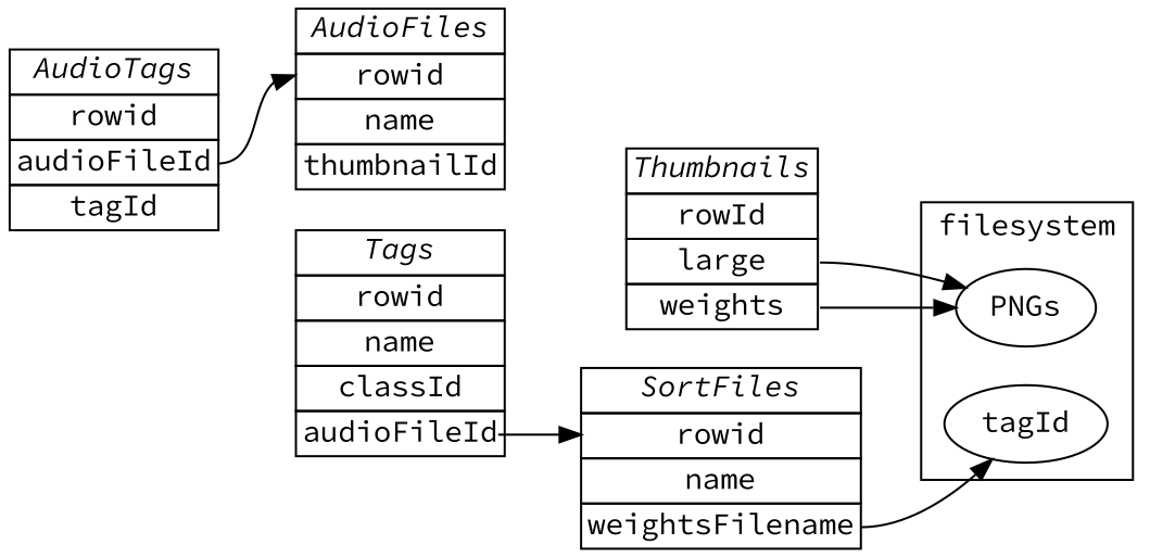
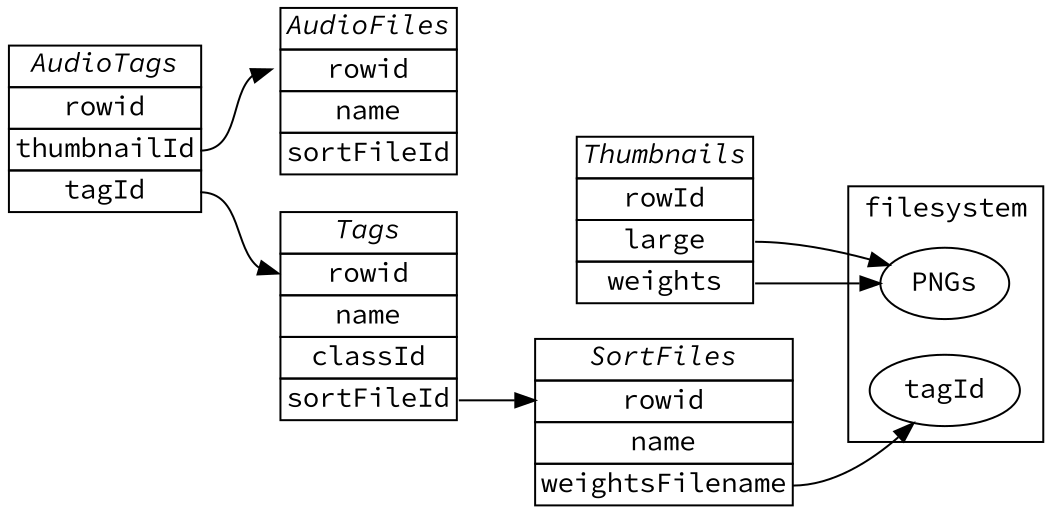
  digraph {
    compound=true
    fontname="Source Code Pro"
    rankdir=LR
    node [fontname="Source Code Pro" shape=plain]
    edge [fontname="Source Code Pro"]
    n1 [label=tagId shape=ellipse]
    PNGs [shape=ellipse]
-   n3 [label=<    <table border="0" cellborder="1" cellspacing="0">       <tr><td><i>AudioFiles</i></td></tr>       <tr><td port="f">rowid</td></tr>       <tr><td>name</td></tr>       <tr><td port="0">thumbnailId</td></tr>    </table>>]
+   n3 [label=<    <table border="0" cellborder="1" cellspacing="0">       <tr><td><i>AudioFiles</i></td></tr>       <tr><td port="f">rowid</td></tr>       <tr><td>name</td></tr>       <tr><td port="0">sortFileId</td></tr>    </table>>]
    n4 [label=<    <table border="0" cellborder="1" cellspacing="0">       <tr><td><i>Thumbnails</i></td></tr>       <tr><td port="d">rowId</td></tr>       <tr><td port="b">large</td></tr>       <tr><td port="c">weights</td></tr>    </table>>]
    n5 [label=<    <table border="0" cellborder="1" cellspacing="0">       <tr><td><i>SortFiles</i></td></tr>       <tr><td port="c">rowid</td></tr>       <tr><td>name</td></tr>       <tr><td port="1">weightsFilename</td></tr>    </table>>]
-   n6 [label=<    <table border="0" cellborder="1" cellspacing="0">       <tr><td><i>Tags</i></td></tr>       <tr><td port="a">rowid</td></tr>       <tr><td>name</td></tr>       <tr><td>classId</td></tr>       <tr><td port="2">audioFileId</td></tr>    </table>>]
-   n7 [label=<     <table border="0" cellborder="1" cellspacing="0">        <tr><td><i>AudioTags</i></td></tr>        <tr><td>rowid</td></tr>        <tr><td port="3">audioFileId</td></tr>        <tr><td port="4">tagId</td></tr>     </table>>]
+   n6 [label=<    <table border="0" cellborder="1" cellspacing="0">       <tr><td><i>Tags</i></td></tr>       <tr><td port="a">rowid</td></tr>       <tr><td>name</td></tr>       <tr><td>classId</td></tr>       <tr><td port="2">sortFileId</td></tr>    </table>>]
+   n7 [label=<     <table border="0" cellborder="1" cellspacing="0">        <tr><td><i>AudioTags</i></td></tr>        <tr><td>rowid</td></tr>        <tr><td port="3">thumbnailId</td></tr>        <tr><td port="4">tagId</td></tr>     </table>>]
    subgraph cluster_1 {
      label=filesystem
      shape=cylinder
      n1
      PNGs
    }
    n4 -> PNGs [tailport=b]
    n4 -> PNGs [tailport=c]
    n5 -> n1 [tailport=1]
    n6 -> n5 [headport=c tailport=2]
    n7 -> n3 [headport=f tailport=3]
+   n7 -> n6 [headport=a tailport=4]
  }
